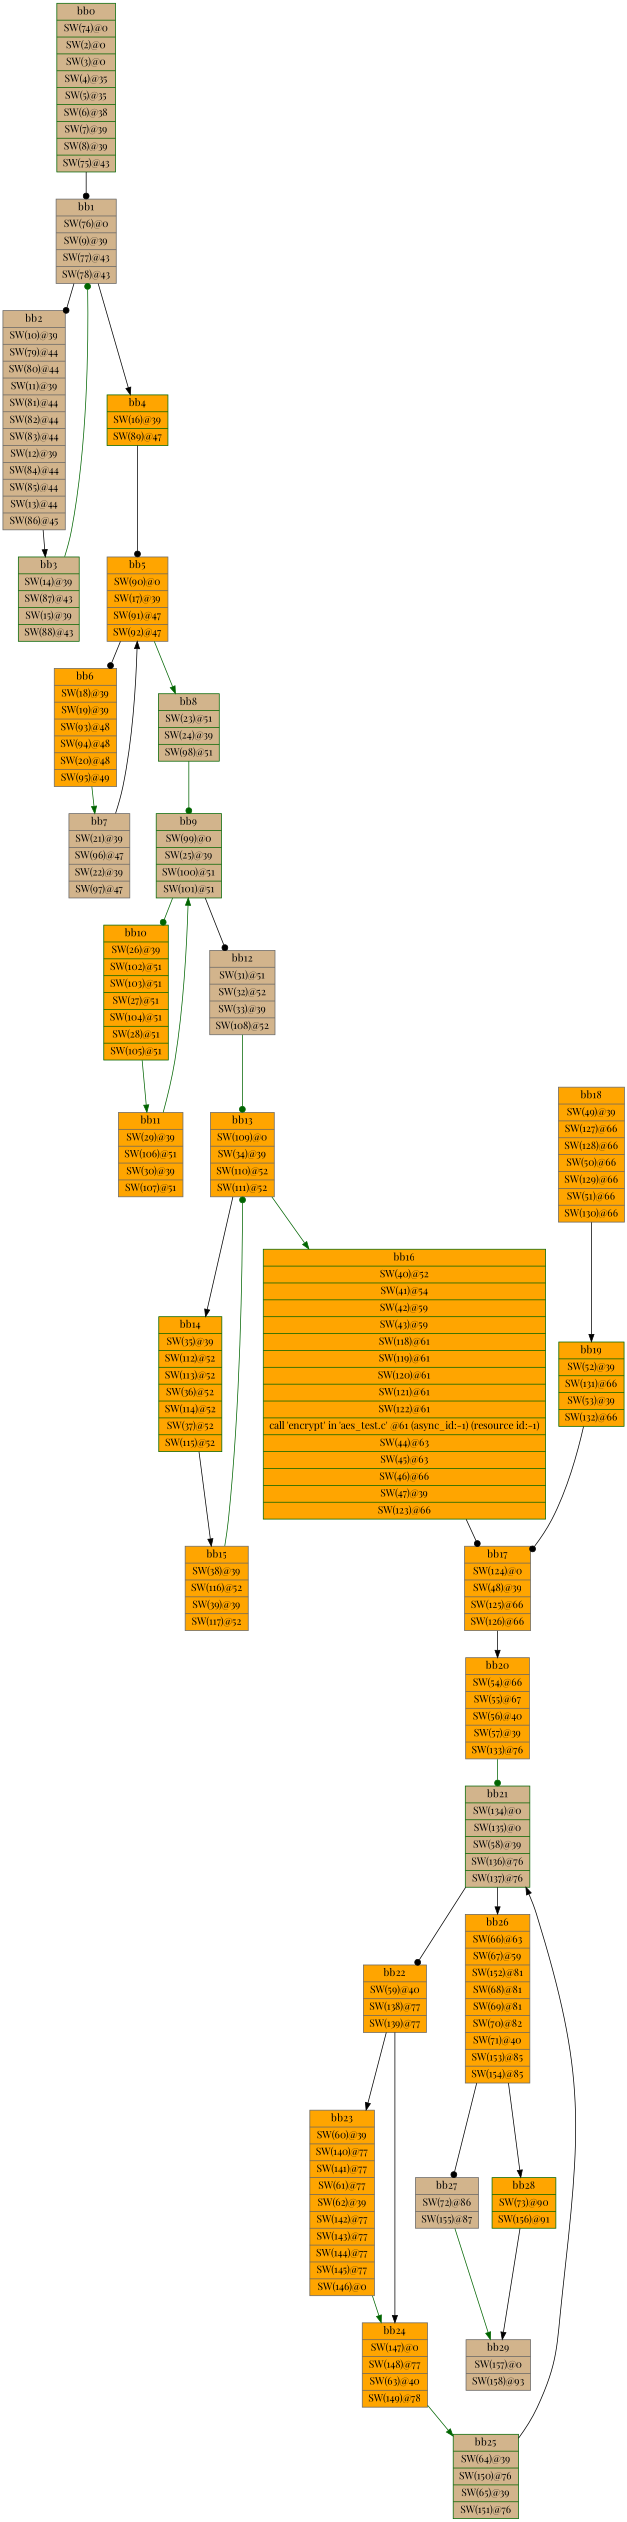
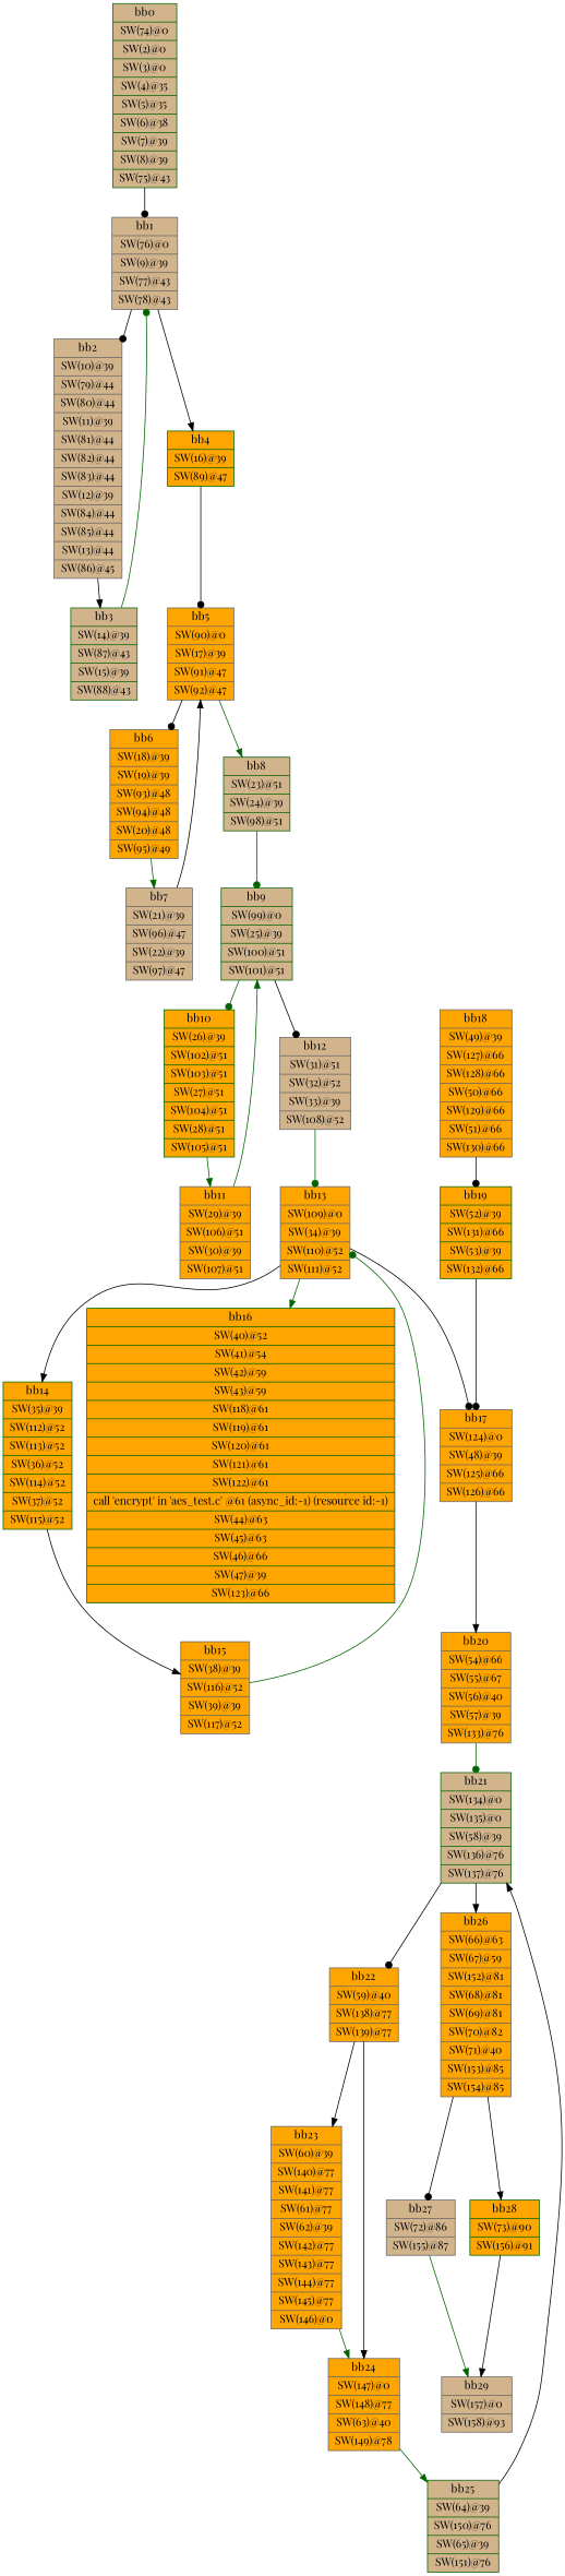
  digraph {
    fontname="Playfair Display"
    node [color=gray40 fillcolor=orange fontname="Playfair Display" shape=record style=filled]
    edge [arrowhead=normal color=black fontname="Playfair Display"]
    n1 [color=darkgreen fillcolor=tan label="{bb0|<x0x36a0270>SW(74)@0\n|<x0x2c0ad30>SW(2)@0\n|<x0x2c0c270>SW(3)@0\n|<x0x3693830>SW(4)@35\n|<x0x3693ab0>SW(5)@35\n|<x0x3695cd0>SW(6)@38\n|<x0x3693c00>SW(7)@39\n|<x0x3693d60>SW(8)@39\n|<x0x36a0780>SW(75)@43\n}"]
    n2 [fillcolor=tan label="{bb1|<x0x36a0ad0>SW(76)@0\n|<x0x36941d0>SW(9)@39\n|<x0x36a0c70>SW(77)@43\n|<x0x36a0e40>SW(78)@43\n}"]
    n3 [fillcolor=tan label="{bb2|<x0x3695470>SW(10)@39\n|<x0x36a1280>SW(79)@44\n|<x0x36a13d0>SW(80)@44\n|<x0x3695ab0>SW(11)@39\n|<x0x36a1570>SW(81)@44\n|<x0x36a1740>SW(82)@44\n|<x0x36a1df0>SW(83)@44\n|<x0x3695640>SW(12)@39\n|<x0x36a1f40>SW(84)@44\n|<x0x36a18e0>SW(85)@44\n|<x0x3695810>SW(13)@44\n|<x0x36a1b20>SW(86)@45\n}"]
    n4 [color=darkgreen label="{bb4|<x0x3698350>SW(16)@39\n|<x0x36a25a0>SW(89)@47\n}"]
    n5 [color=darkgreen fillcolor=tan label="{bb3|<x0x3696010>SW(14)@39\n|<x0x36a2320>SW(87)@43\n|<x0x36960d0>SW(15)@39\n|<x0x36a24e0>SW(88)@43\n}"]
    n6 [label="{bb5|<x0x36a2860>SW(90)@0\n|<x0x3696170>SW(17)@39\n|<x0x36a2a00>SW(91)@47\n|<x0x36a3ef0>SW(92)@47\n}"]
    n7 [label="{bb6|<x0x36962d0>SW(18)@39\n|<x0x3696430>SW(19)@39\n|<x0x36a2c70>SW(93)@48\n|<x0x36a2e40>SW(94)@48\n|<x0x3696600>SW(20)@48\n|<x0x36a2f00>SW(95)@49\n}"]
    n8 [color=darkgreen fillcolor=tan label="{bb8|<x0x3696b00>SW(23)@51\n|<x0x3698070>SW(24)@39\n|<x0x36a3850>SW(98)@51\n}"]
    n9 [fillcolor=tan label="{bb7|<x0x3696980>SW(21)@39\n|<x0x36a31d0>SW(96)@47\n|<x0x3696a40>SW(22)@39\n|<x0x36a33d0>SW(97)@47\n}"]
    n10 [color=darkgreen fillcolor=tan label="{bb9|<x0x36a4500>SW(99)@0\n|<x0x3696bc0>SW(25)@39\n|<x0x36a4660>SW(100)@51\n|<x0x36a4830>SW(101)@51\n}"]
    n11 [color=darkgreen label="{bb10|<x0x3696d20>SW(26)@39\n|<x0x36a4930>SW(102)@51\n|<x0x36a4b00>SW(103)@51\n|<x0x3696e80>SW(27)@51\n|<x0x36a4d20>SW(104)@51\n|<x0x36971d0>SW(28)@51\n|<x0x36a6230>SW(105)@51\n}"]
    n12 [fillcolor=tan label="{bb12|<x0x3697650>SW(31)@51\n|<x0x3697840>SW(32)@52\n|<x0x3697ad0>SW(33)@39\n|<x0x36a5310>SW(108)@52\n}"]
    n13 [label="{bb11|<x0x36973d0>SW(29)@39\n|<x0x36a4f40>SW(106)@51\n|<x0x3697530>SW(30)@39\n|<x0x36a5140>SW(107)@51\n}"]
    n14 [label="{bb13|<x0x36a5600>SW(109)@0\n|<x0x3697c70>SW(34)@39\n|<x0x36a5c80>SW(110)@52\n|<x0x36a5dd0>SW(111)@52\n}"]
    n15 [color=darkgreen label="{bb14|<x0x369a950>SW(35)@39\n|<x0x36a58c0>SW(112)@52\n|<x0x36a66b0>SW(113)@52\n|<x0x369ab20>SW(36)@52\n|<x0x36a67b0>SW(114)@52\n|<x0x36986d0>SW(37)@52\n|<x0x36a6970>SW(115)@52\n}"]
    n16 [color=darkgreen label="{bb16|<x0x3698830>SW(40)@52\n|<x0x36989b0>SW(41)@54\n|<x0x3698c90>SW(42)@59\n|<x0x369a150>SW(43)@59\n|<x0x36a3610>SW(118)@61\n|<x0x36a77b0>SW(119)@61\n|<x0x36a79c0>SW(120)@61\n|<x0x36a7bd0>SW(121)@61\n|<x0x36a7d60>SW(122)@61\n|<x0x2c0ae60>call 'encrypt' in 'aes_test.c' @61 (async_id:-1) (resource id:-1)\n|<x0x3699860>SW(44)@63\n|<x0x3699f00>SW(45)@63\n|<x0x3699960>SW(46)@66\n|<x0x3699b30>SW(47)@39\n|<x0x36a7fe0>SW(123)@66\n}"]
    n17 [label="{bb15|<x0x369a400>SW(38)@39\n|<x0x36a6c40>SW(116)@52\n|<x0x369a5d0>SW(39)@39\n|<x0x36a6e40>SW(117)@52\n}"]
    n18 [label="{bb17|<x0x36a83b0>SW(124)@0\n|<x0x369b0b0>SW(48)@39\n|<x0x36a84e0>SW(125)@66\n|<x0x36a85d0>SW(126)@66\n}"]
    n19 [label="{bb20|<x0x369de70>SW(54)@66\n|<x0x369df90>SW(55)@67\n|<x0x369dac0>SW(56)@40\n|<x0x369dc90>SW(57)@39\n|<x0x36a9420>SW(133)@76\n}"]
    n20 [label="{bb18|<x0x369b1b0>SW(49)@39\n|<x0x36a8ab0>SW(127)@66\n|<x0x36aa7b0>SW(128)@66\n|<x0x369b3e0>SW(50)@66\n|<x0x36a8b70>SW(129)@66\n|<x0x369b5a0>SW(51)@66\n|<x0x36a8d40>SW(130)@66\n}"]
    n21 [color=darkgreen label="{bb19|<x0x369b640>SW(52)@39\n|<x0x36a9080>SW(131)@66\n|<x0x369b870>SW(53)@39\n|<x0x36aa5a0>SW(132)@66\n}"]
    n22 [color=darkgreen fillcolor=tan label="{bb21|<x0x36a9730>SW(134)@0\n|<x0x36a98d0>SW(135)@0\n|<x0x369e0a0>SW(58)@39\n|<x0x36a9a70>SW(136)@76\n|<x0x36a9c10>SW(137)@76\n}"]
    n23 [label="{bb22|<x0x369e140>SW(59)@40\n|<x0x36a9cd0>SW(138)@77\n|<x0x36a9d70>SW(139)@77\n}"]
    n24 [label="{bb26|<x0x369ee40>SW(66)@63\n|<x0x369efc0>SW(67)@59\n|<x0x36ac160>SW(152)@81\n|<x0x369f8d0>SW(68)@81\n|<x0x369f190>SW(69)@81\n|<x0x369f410>SW(70)@82\n|<x0x369f5c0>SW(71)@40\n|<x0x36ac220>SW(153)@85\n|<x0x36ac3b0>SW(154)@85\n}"]
    n25 [label="{bb23|<x0x369e370>SW(60)@39\n|<x0x36aab70>SW(140)@77\n|<x0x36aad00>SW(141)@77\n|<x0x369e5a0>SW(61)@77\n|<x0x369e740>SW(62)@39\n|<x0x36aca80>SW(142)@77\n|<x0x36aadc0>SW(143)@77\n|<x0x36aaf50>SW(144)@77\n|<x0x36ab100>SW(145)@77\n|<x0x36ab2c0>SW(146)@0\n}"]
    n26 [label="{bb24|<x0x36ab540>SW(147)@0\n|<x0x36ab6e0>SW(148)@77\n|<x0x369e8a0>SW(63)@40\n|<x0x36ab8a0>SW(149)@78\n}"]
    n27 [fillcolor=tan label="{bb27|<x0x369b910>SW(72)@86\n|<x0x36acd20>SW(155)@87\n}"]
    n28 [color=darkgreen label="{bb28|<x0x369ba50>SW(73)@90\n|<x0x36ad030>SW(156)@91\n}"]
    n29 [color=darkgreen fillcolor=tan label="{bb25|<x0x369ead0>SW(64)@39\n|<x0x36abbe0>SW(150)@76\n|<x0x369ed00>SW(65)@39\n|<x0x36abde0>SW(151)@76\n}"]
    n30 [fillcolor=tan label="{bb29|<x0x36ad0f0>SW(157)@0\n|<x0x36ad270>SW(158)@93\n}"]
    n1 -> n2 [arrowhead=dot]
    n2 -> n3 [arrowhead=dot]
    n2 -> n4
    n3 -> n5
    n4 -> n6 [arrowhead=dot]
    n5 -> n2 [arrowhead=dot color=darkgreen]
    n6 -> n7 [arrowhead=dot]
    n6 -> n8 [color=darkgreen]
    n7 -> n9 [color=darkgreen]
    n8 -> n10 [arrowhead=dot color=darkgreen]
    n9 -> n6
    n10 -> n11 [arrowhead=dot color=darkgreen]
    n10 -> n12 [arrowhead=dot]
    n11 -> n13 [color=darkgreen]
    n12 -> n14 [arrowhead=dot color=darkgreen]
    n13 -> n10 [color=darkgreen]
    n14 -> n15
    n14 -> n16 [color=darkgreen]
    n15 -> n17
-   n16 -> n18 [arrowhead=dot]
+   n14 -> n18 [arrowhead=dot]
    n17 -> n14 [arrowhead=dot color=darkgreen]
    n18 -> n19
    n19 -> n22 [arrowhead=dot color=darkgreen]
-   n20 -> n21
+   n20 -> n21 [arrowhead=dot]
    n21 -> n18 [arrowhead=dot]
    n22 -> n23 [arrowhead=dot]
    n22 -> n24
    n23 -> n25
    n23 -> n26
    n24 -> n27 [arrowhead=dot]
    n24 -> n28
    n25 -> n26 [color=darkgreen]
    n26 -> n29 [color=darkgreen]
    n27 -> n30 [color=darkgreen]
    n28 -> n30
    n29 -> n22
  }
